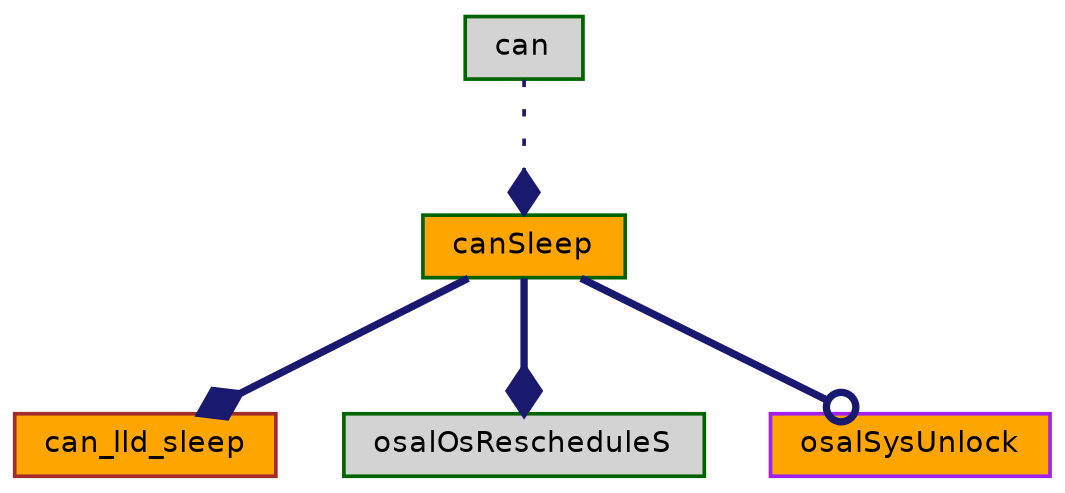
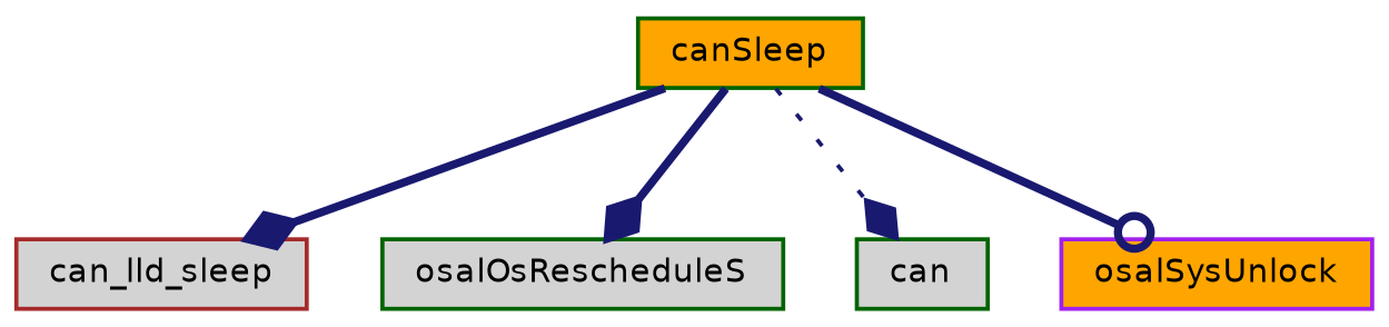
  digraph {
    rankdir=TB
    node [color=darkgreen fillcolor=orange fontname=Helvetica fontsize=8 shape=record style=filled]
    edge [arrowhead=diamond color=midnightblue fontname=Helvetica fontsize=8 labelfontname=Helvetica labelfontsize=8 style=bold]
    n1 [fontcolor=black height=0.2 label=canSleep width=0.4]
-   n2 [color=brown height=0.2 label=can_lld_sleep width=0.4]
+   n2 [color=brown fillcolor=lightgrey height=0.2 label=can_lld_sleep width=0.4]
    n3 [fillcolor=lightgrey height=0.2 label=osalOsRescheduleS width=0.4]
    n4 [fillcolor=lightgrey height=0.2 label=can width=0.4]
    n5 [color=purple height=0.2 label=osalSysUnlock width=0.4]
    n1 -> n2
    n1 -> n3
-   n4 -> n1 [style=dotted]
+   n1 -> n4 [style=dotted]
    n1 -> n5 [arrowhead=odot]
  }
